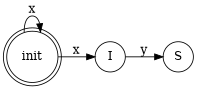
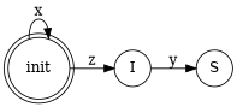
  digraph {
    rankdir=LR
    node [shape=circle]
    init [shape=doublecircle]
    I
    S
    init -> init [label=x]
-   init -> I [label=x]
+   init -> I [label=z]
    I -> S [label=y]
  }
